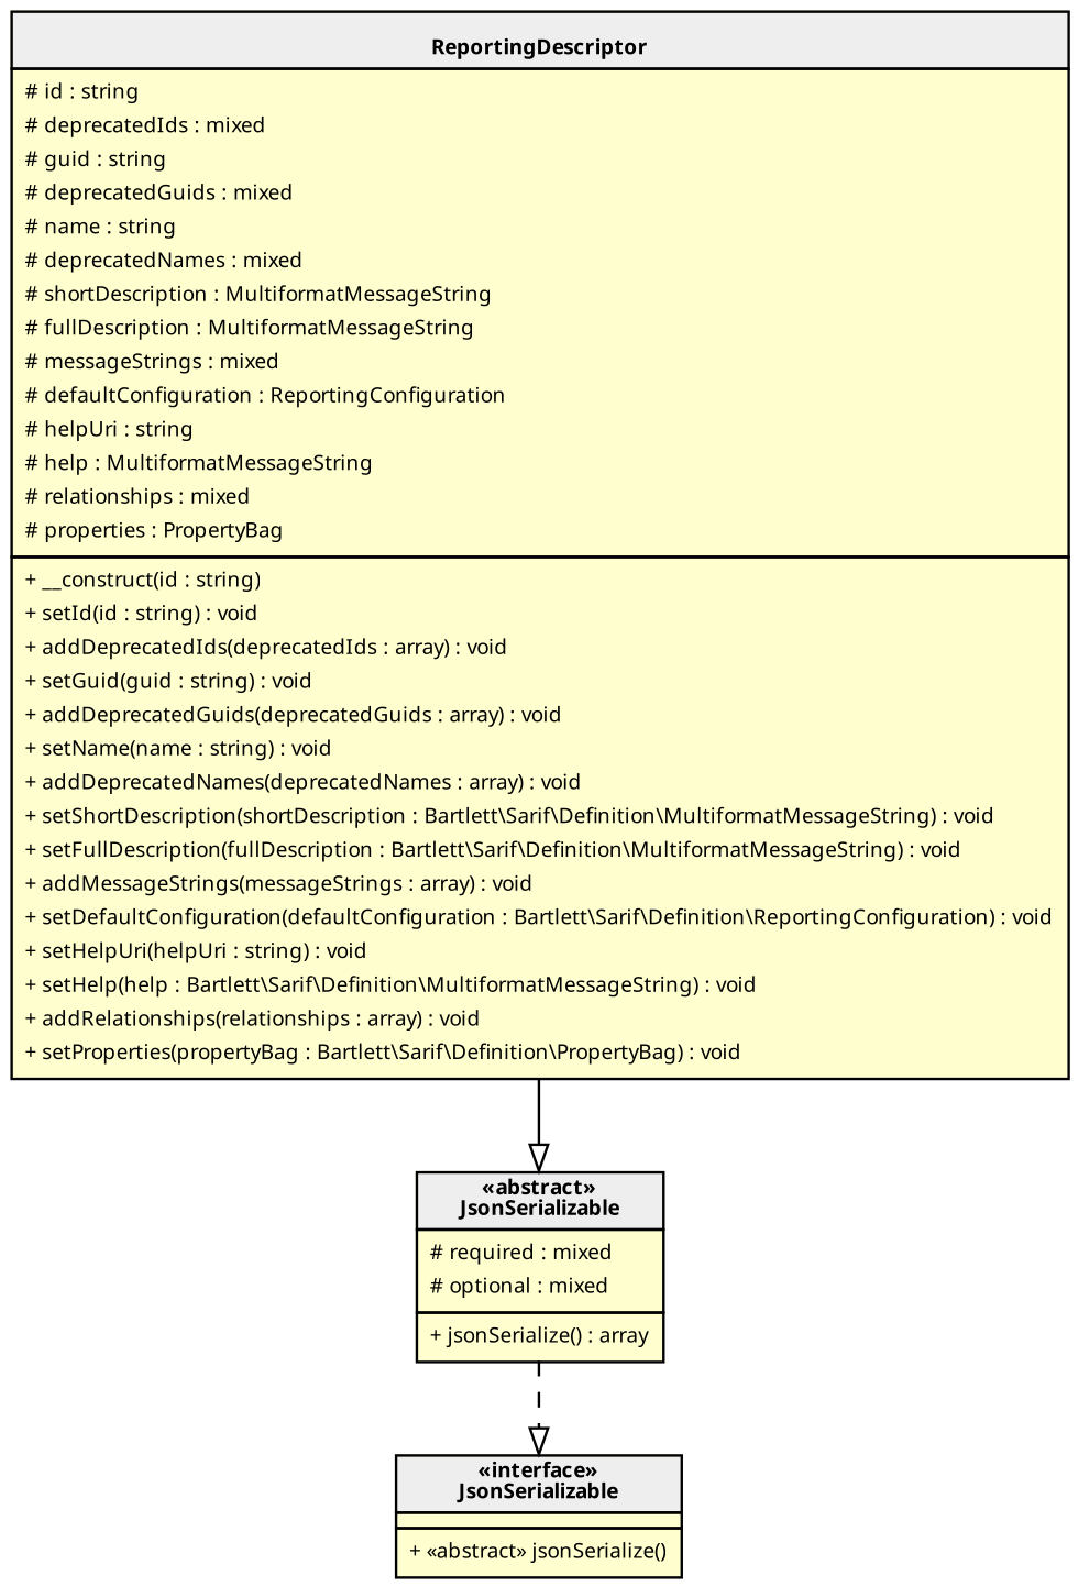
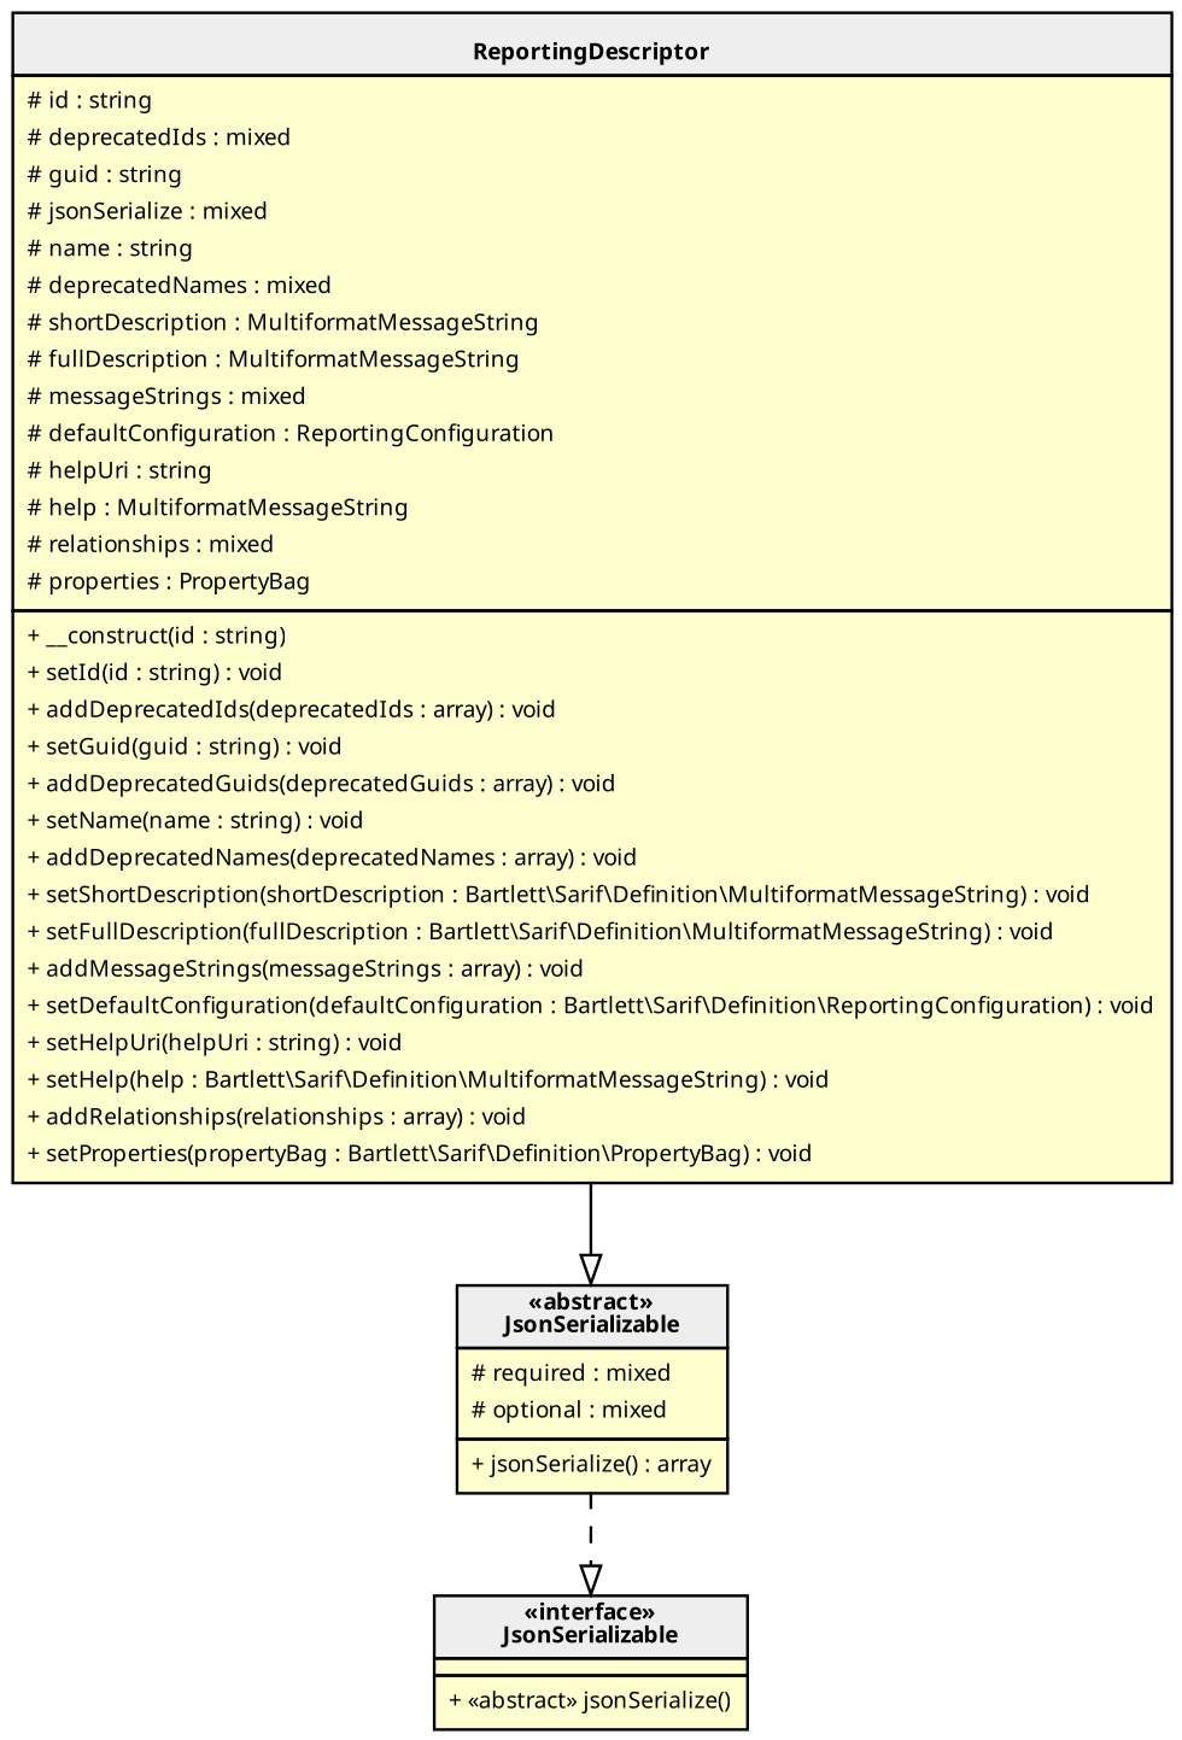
  digraph {
    rankdir=TB
    node [fillcolor="#FEFECE" fontname=Verdana fontsize=8 margin=0 shape=none style=filled]
    edge [arrowhead=empty fontname=Verdana fontsize=8]
    n1 [label=< <table cellspacing="0" border="0" cellborder="1">     <tr><td bgcolor="#eeeeee"><b>«abstract»<br/>JsonSerializable</b></td></tr>     <tr><td><table border="0" cellspacing="0" cellpadding="2">     <tr><td align="left"># required : mixed</td></tr>     <tr><td align="left"># optional : mixed</td></tr> </table></td></tr>     <tr><td><table border="0" cellspacing="0" cellpadding="2">     <tr><td align="left">+ jsonSerialize() : array</td></tr> </table></td></tr> </table>>]
-   n2 [label=< <table cellspacing="0" border="0" cellborder="1">     <tr><td bgcolor="#eeeeee"><b><br/>ReportingDescriptor</b></td></tr>     <tr><td><table border="0" cellspacing="0" cellpadding="2">     <tr><td align="left"># id : string</td></tr>     <tr><td align="left"># deprecatedIds : mixed</td></tr>     <tr><td align="left"># guid : string</td></tr>     <tr><td align="left"># deprecatedGuids : mixed</td></tr>     <tr><td align="left"># name : string</td></tr>     <tr><td align="left"># deprecatedNames : mixed</td></tr>     <tr><td align="left"># shortDescription : MultiformatMessageString</td></tr>     <tr><td align="left"># fullDescription : MultiformatMessageString</td></tr>     <tr><td align="left"># messageStrings : mixed</td></tr>     <tr><td align="left"># defaultConfiguration : ReportingConfiguration</td></tr>     <tr><td align="left"># helpUri : string</td></tr>     <tr><td align="left"># help : MultiformatMessageString</td></tr>     <tr><td align="left"># relationships : mixed</td></tr>     <tr><td align="left"># properties : PropertyBag</td></tr> </table></td></tr>     <tr><td><table border="0" cellspacing="0" cellpadding="2">     <tr><td align="left">+ __construct(id : string)</td></tr>     <tr><td align="left">+ setId(id : string) : void</td></tr>     <tr><td align="left">+ addDeprecatedIds(deprecatedIds : array) : void</td></tr>     <tr><td align="left">+ setGuid(guid : string) : void</td></tr>     <tr><td align="left">+ addDeprecatedGuids(deprecatedGuids : array) : void</td></tr>     <tr><td align="left">+ setName(name : string) : void</td></tr>     <tr><td align="left">+ addDeprecatedNames(deprecatedNames : array) : void</td></tr>     <tr><td align="left">+ setShortDescription(shortDescription : Bartlett\\Sarif\\Definition\\MultiformatMessageString) : void</td></tr>     <tr><td align="left">+ setFullDescription(fullDescription : Bartlett\\Sarif\\Definition\\MultiformatMessageString) : void</td></tr>     <tr><td align="left">+ addMessageStrings(messageStrings : array) : void</td></tr>     <tr><td align="left">+ setDefaultConfiguration(defaultConfiguration : Bartlett\\Sarif\\Definition\\ReportingConfiguration) : void</td></tr>     <tr><td align="left">+ setHelpUri(helpUri : string) : void</td></tr>     <tr><td align="left">+ setHelp(help : Bartlett\\Sarif\\Definition\\MultiformatMessageString) : void</td></tr>     <tr><td align="left">+ addRelationships(relationships : array) : void</td></tr>     <tr><td align="left">+ setProperties(propertyBag : Bartlett\\Sarif\\Definition\\PropertyBag) : void</td></tr> </table></td></tr> </table>>]
+   n2 [label=< <table cellspacing="0" border="0" cellborder="1">     <tr><td bgcolor="#eeeeee"><b><br/>ReportingDescriptor</b></td></tr>     <tr><td><table border="0" cellspacing="0" cellpadding="2">     <tr><td align="left"># id : string</td></tr>     <tr><td align="left"># deprecatedIds : mixed</td></tr>     <tr><td align="left"># guid : string</td></tr>     <tr><td align="left"># jsonSerialize : mixed</td></tr>     <tr><td align="left"># name : string</td></tr>     <tr><td align="left"># deprecatedNames : mixed</td></tr>     <tr><td align="left"># shortDescription : MultiformatMessageString</td></tr>     <tr><td align="left"># fullDescription : MultiformatMessageString</td></tr>     <tr><td align="left"># messageStrings : mixed</td></tr>     <tr><td align="left"># defaultConfiguration : ReportingConfiguration</td></tr>     <tr><td align="left"># helpUri : string</td></tr>     <tr><td align="left"># help : MultiformatMessageString</td></tr>     <tr><td align="left"># relationships : mixed</td></tr>     <tr><td align="left"># properties : PropertyBag</td></tr> </table></td></tr>     <tr><td><table border="0" cellspacing="0" cellpadding="2">     <tr><td align="left">+ __construct(id : string)</td></tr>     <tr><td align="left">+ setId(id : string) : void</td></tr>     <tr><td align="left">+ addDeprecatedIds(deprecatedIds : array) : void</td></tr>     <tr><td align="left">+ setGuid(guid : string) : void</td></tr>     <tr><td align="left">+ addDeprecatedGuids(deprecatedGuids : array) : void</td></tr>     <tr><td align="left">+ setName(name : string) : void</td></tr>     <tr><td align="left">+ addDeprecatedNames(deprecatedNames : array) : void</td></tr>     <tr><td align="left">+ setShortDescription(shortDescription : Bartlett\\Sarif\\Definition\\MultiformatMessageString) : void</td></tr>     <tr><td align="left">+ setFullDescription(fullDescription : Bartlett\\Sarif\\Definition\\MultiformatMessageString) : void</td></tr>     <tr><td align="left">+ addMessageStrings(messageStrings : array) : void</td></tr>     <tr><td align="left">+ setDefaultConfiguration(defaultConfiguration : Bartlett\\Sarif\\Definition\\ReportingConfiguration) : void</td></tr>     <tr><td align="left">+ setHelpUri(helpUri : string) : void</td></tr>     <tr><td align="left">+ setHelp(help : Bartlett\\Sarif\\Definition\\MultiformatMessageString) : void</td></tr>     <tr><td align="left">+ addRelationships(relationships : array) : void</td></tr>     <tr><td align="left">+ setProperties(propertyBag : Bartlett\\Sarif\\Definition\\PropertyBag) : void</td></tr> </table></td></tr> </table>>]
    n3 [label=< <table cellspacing="0" border="0" cellborder="1">     <tr><td bgcolor="#eeeeee"><b>«interface»<br/>JsonSerializable</b></td></tr>     <tr><td></td></tr>     <tr><td><table border="0" cellspacing="0" cellpadding="2">     <tr><td align="left">+ «abstract» jsonSerialize()</td></tr> </table></td></tr> </table>>]
    subgraph sub_1 {
      bgcolor=Bisque
      label="Bartlett\\Sarif\\Internal"
      n1
    }
    subgraph sub_2 {
      bgcolor=BurlyWood
      label="Bartlett\\Sarif\\Definition"
      n2
    }
    subgraph sub_3 {
      label=0
      n3
    }
    n1 -> n3 [style=dashed]
    n2 -> n1 [style=filled]
  }
